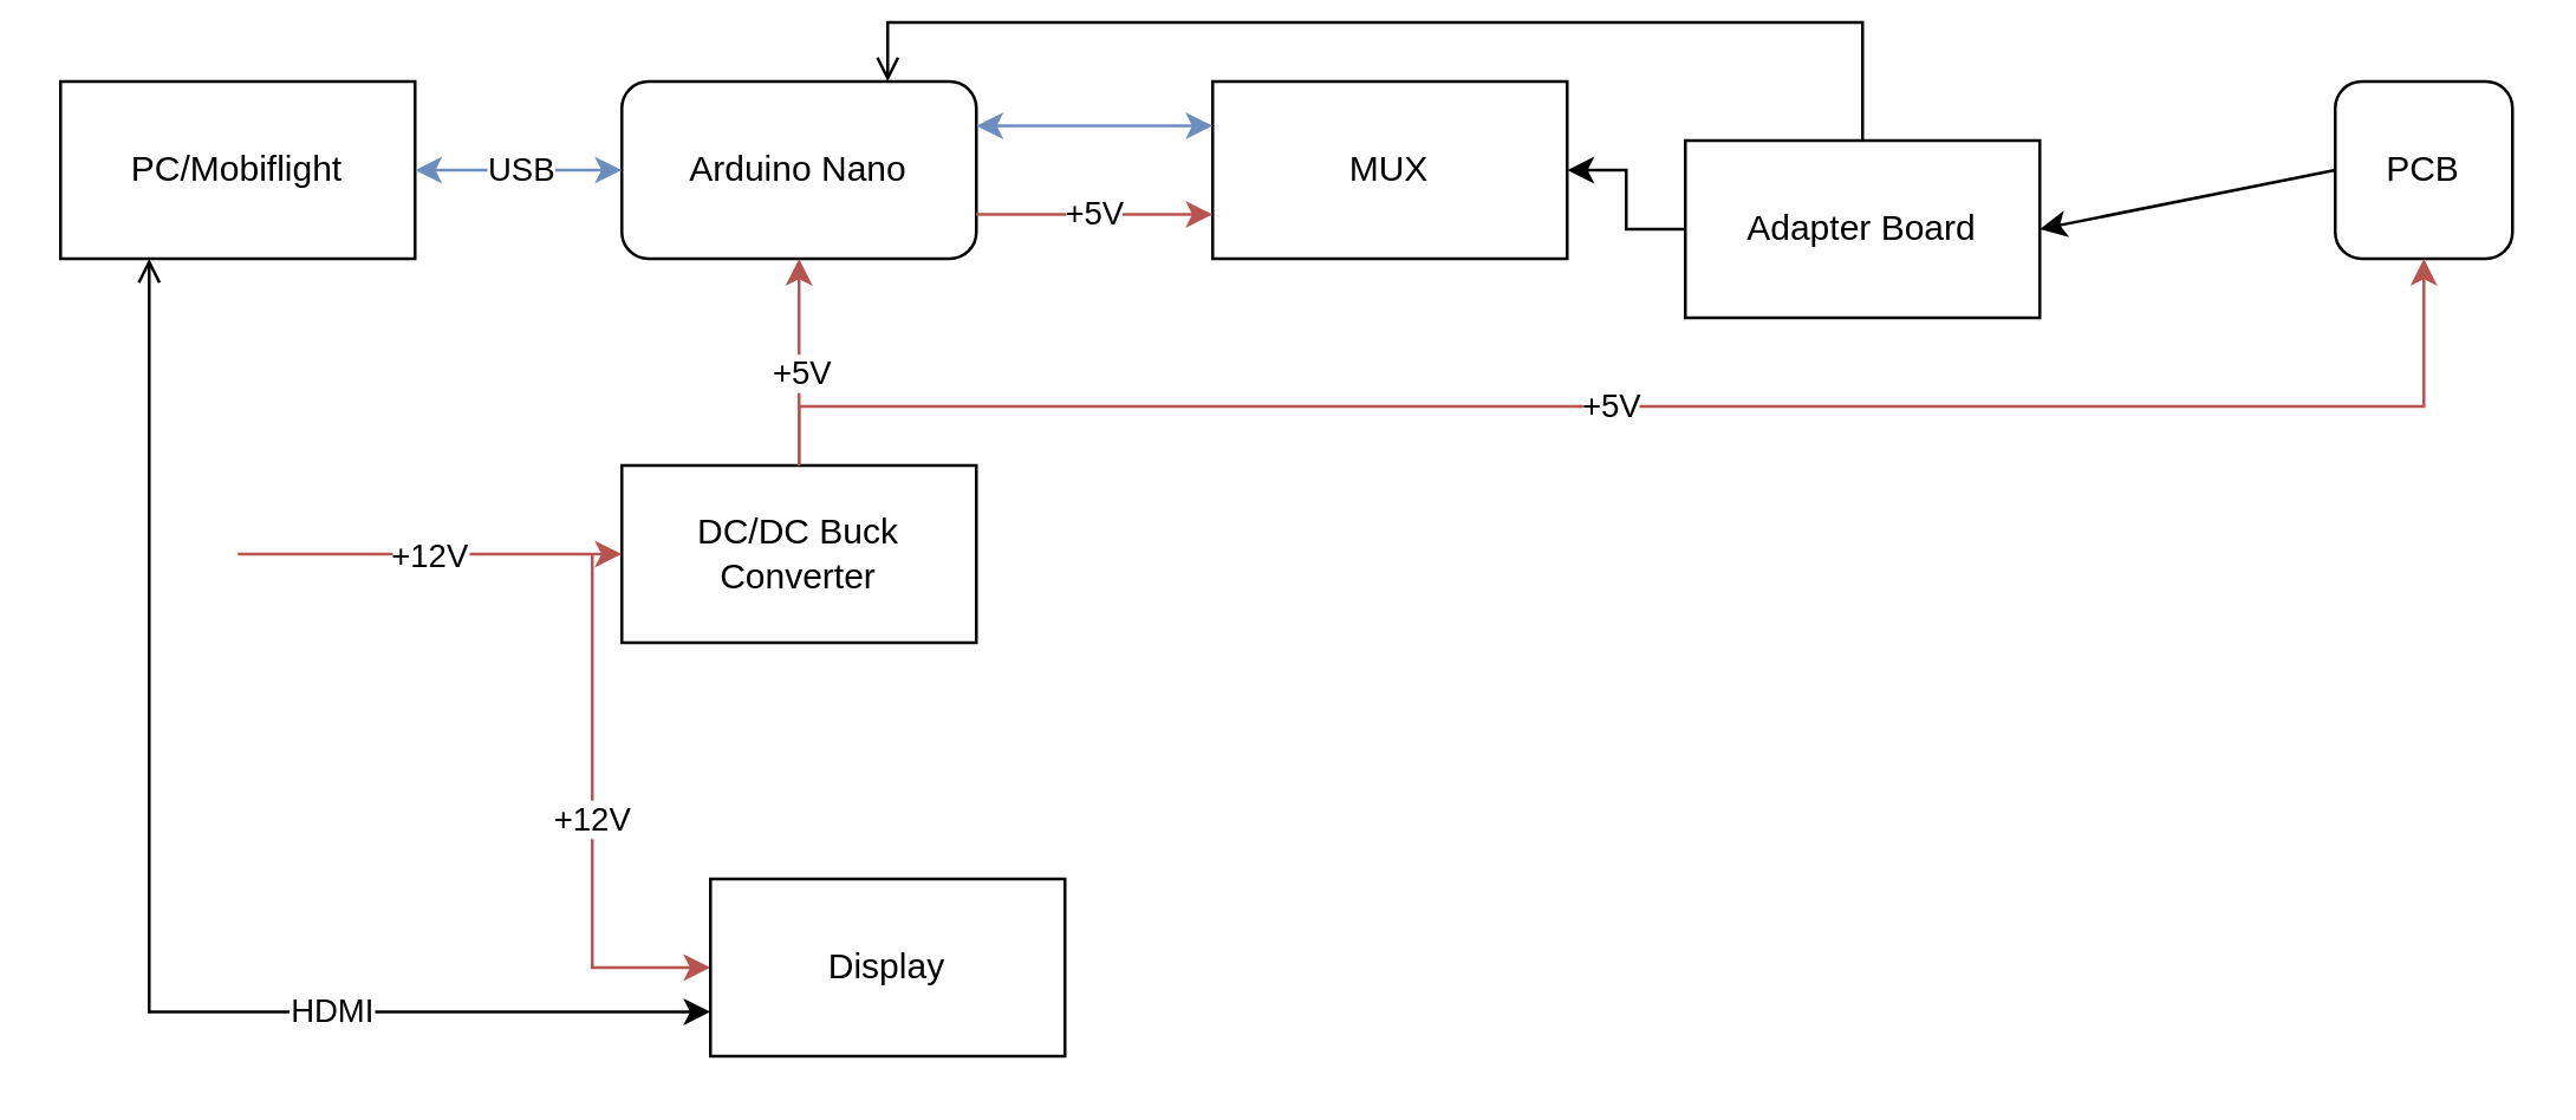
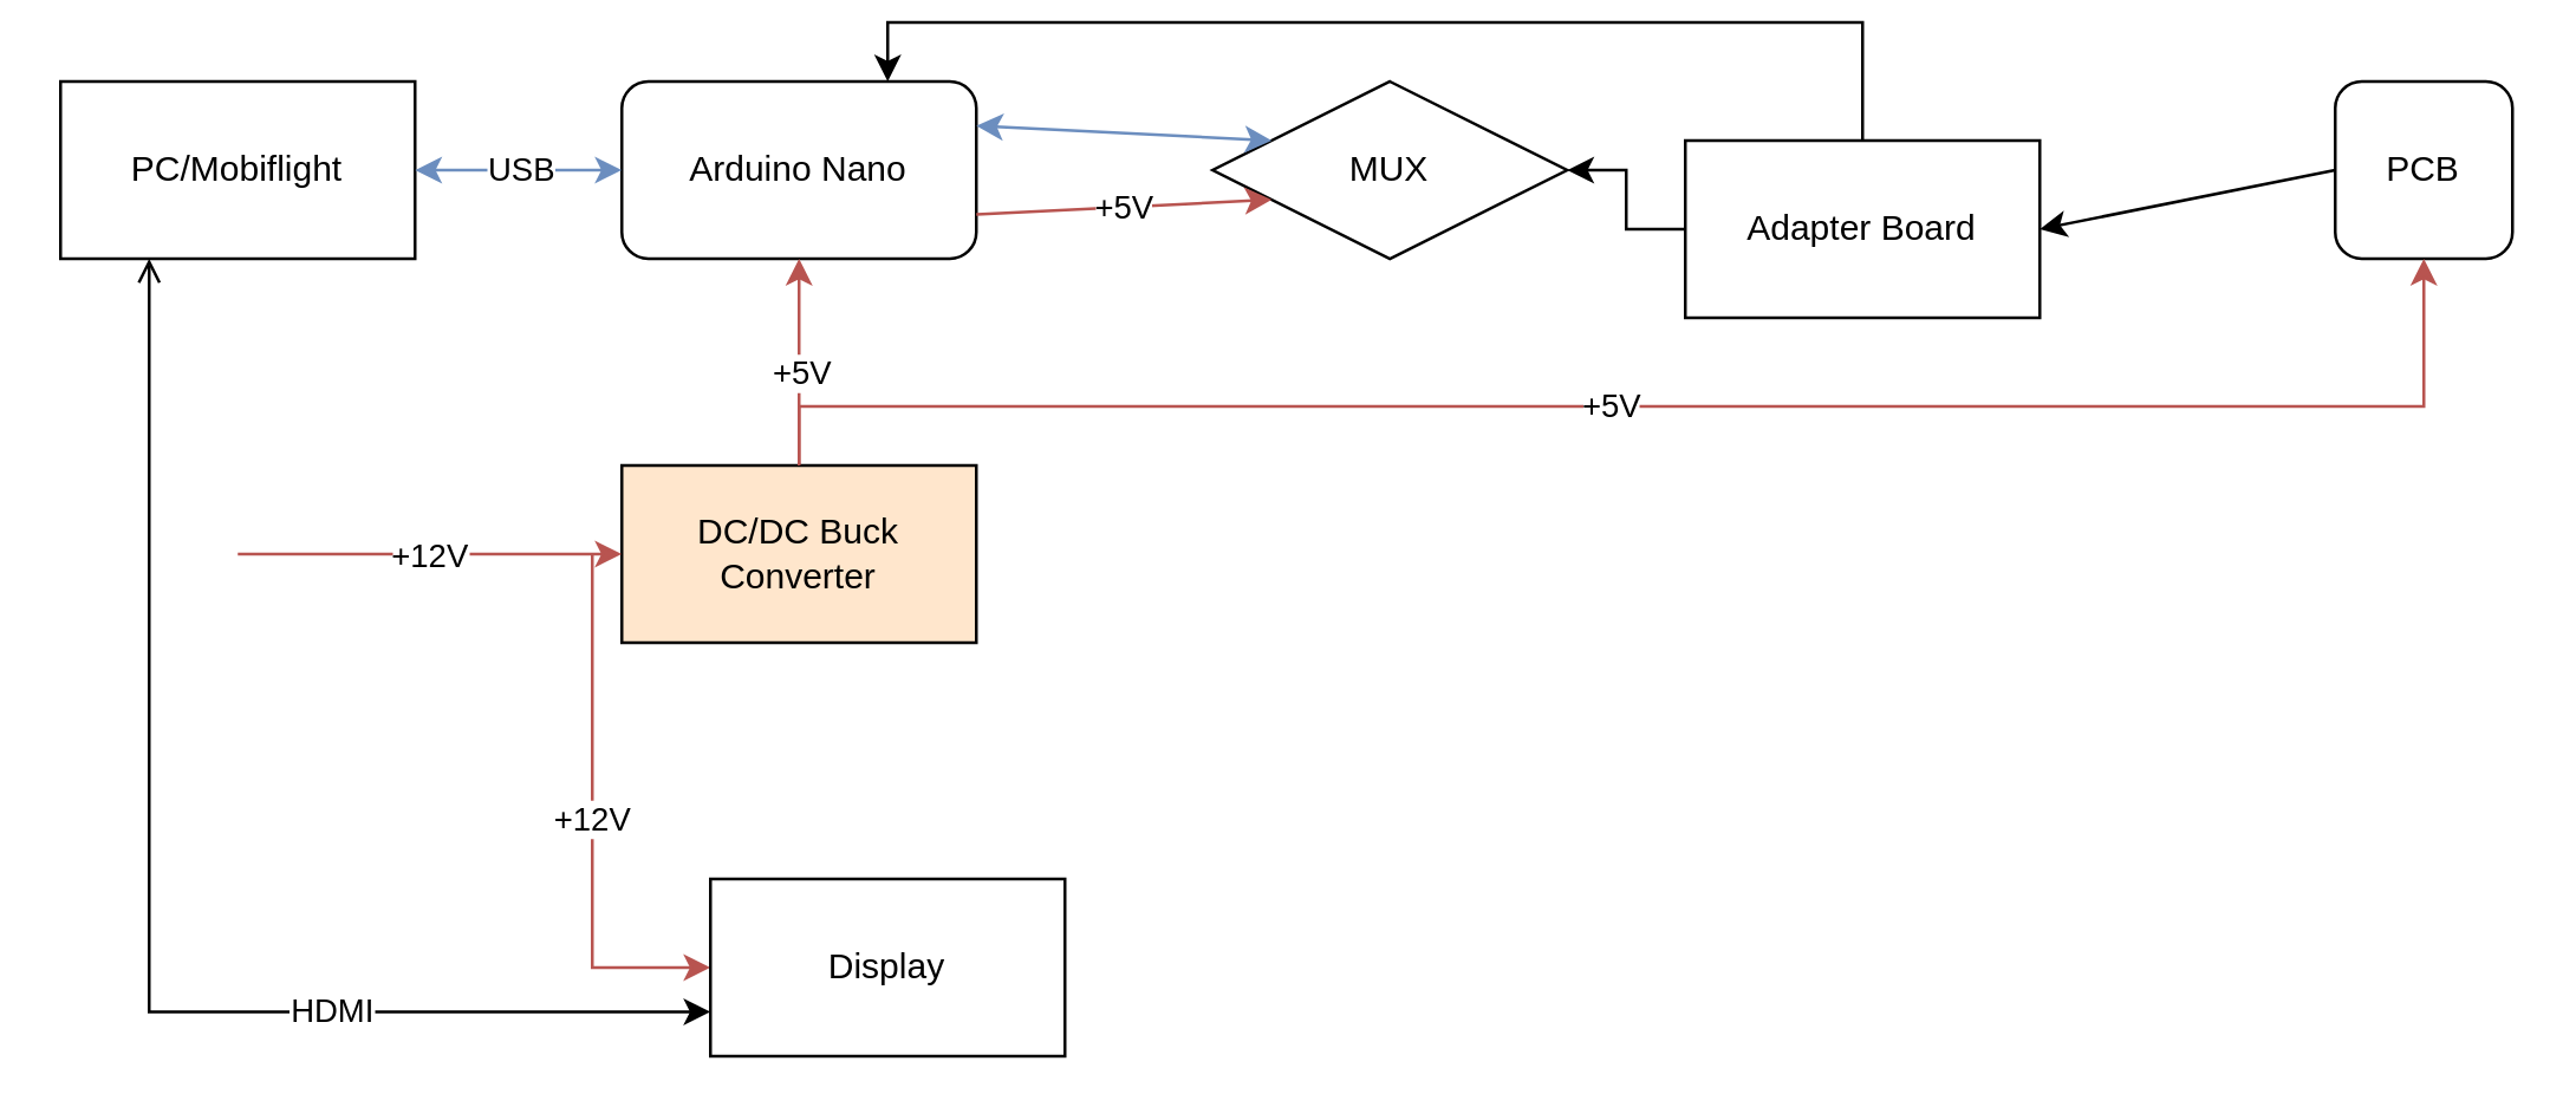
  <mxCell id="0" />
  <mxCell id="1" parent="0" />
  <mxCell id="2" value="Arduino Nano" style="whiteSpace=wrap;html=1;rounded=1;" parent="1" vertex="1"><mxGeometry x="210" y="20" width="120" height="60" as="geometry" /></mxCell>
  <mxCell id="3" value="PC/Mobiflight" style="rounded=0;whiteSpace=wrap;html=1;" parent="1" vertex="1"><mxGeometry x="20" y="20" width="120" height="60" as="geometry" /></mxCell>
- <mxCell id="4" value="MUX" style="rounded=0;whiteSpace=wrap;html=1;" parent="1" vertex="1"><mxGeometry x="410" y="20" width="120" height="60" as="geometry" /></mxCell>
+ <mxCell id="4" value="MUX" style="rhombus;whiteSpace=wrap;html=1;" parent="1" vertex="1"><mxGeometry x="410" y="20" width="120" height="60" as="geometry" /></mxCell>
  <mxCell id="5" value="PCB" style="whiteSpace=wrap;html=1;rounded=1;" parent="1" vertex="1"><mxGeometry x="790" y="20" width="60" height="60" as="geometry" /></mxCell>
  <mxCell id="6" value="" style="endArrow=classic;startArrow=classic;html=1;rounded=0;exitX=1;exitY=0.5;exitDx=0;exitDy=0;entryX=0;entryY=0.5;entryDx=0;entryDy=0;fillColor=#dae8fc;strokeColor=#6c8ebf;" parent="1" source="3" target="2" edge="1"><mxGeometry width="50" height="50" relative="1" as="geometry"><mxPoint x="250" y="60" as="sourcePoint" /><mxPoint x="300" y="10" as="targetPoint" /></mxGeometry></mxCell>
  <mxCell id="7" value="USB" style="edgeLabel;html=1;align=center;verticalAlign=middle;resizable=0;points=[];" parent="6" vertex="1" connectable="0"><mxGeometry x="0.004" y="1" relative="1" as="geometry"><mxPoint as="offset" /></mxGeometry></mxCell>
  <mxCell id="8" value="" style="endArrow=classic;startArrow=classic;html=1;rounded=0;exitX=1;exitY=0.25;exitDx=0;exitDy=0;entryX=0;entryY=0.25;entryDx=0;entryDy=0;fillColor=#dae8fc;strokeColor=#6c8ebf;" parent="1" source="2" target="4" edge="1"><mxGeometry width="50" height="50" relative="1" as="geometry"><mxPoint x="370" y="49.47" as="sourcePoint" /><mxPoint x="460" y="49.47" as="targetPoint" /></mxGeometry></mxCell>
  <mxCell id="9" value="" style="endArrow=classic;html=1;rounded=0;exitX=0;exitY=0.5;exitDx=0;exitDy=0;entryX=1;entryY=0.5;entryDx=0;entryDy=0;" parent="1" source="5" target="24" edge="1"><mxGeometry width="50" height="50" relative="1" as="geometry"><mxPoint x="530" y="60" as="sourcePoint" /><mxPoint x="660" y="50" as="targetPoint" /></mxGeometry></mxCell>
  <mxCell id="10" style="edgeStyle=orthogonalEdgeStyle;rounded=0;orthogonalLoop=1;jettySize=auto;html=1;exitX=0.5;exitY=0;exitDx=0;exitDy=0;entryX=0.5;entryY=1;entryDx=0;entryDy=0;fillColor=#f8cecc;strokeColor=#b85450;" parent="1" source="12" target="5" edge="1"><mxGeometry relative="1" as="geometry"><Array as="points"><mxPoint x="270" y="130" /><mxPoint x="820" y="130" /></Array></mxGeometry></mxCell>
  <mxCell id="11" value="+5V" style="edgeLabel;html=1;align=center;verticalAlign=middle;resizable=0;points=[];" parent="10" vertex="1" connectable="0"><mxGeometry x="-0.051" y="1" relative="1" as="geometry"><mxPoint as="offset" /></mxGeometry></mxCell>
- <mxCell id="12" value="DC/DC Buck Converter" style="rounded=0;whiteSpace=wrap;html=1;" parent="1" vertex="1"><mxGeometry x="210" y="150" width="120" height="60" as="geometry" /></mxCell>
+ <mxCell id="12" value="DC/DC Buck Converter" style="rounded=0;whiteSpace=wrap;html=1;fillColor=#ffe6cc;" parent="1" vertex="1"><mxGeometry x="210" y="150" width="120" height="60" as="geometry" /></mxCell>
  <mxCell id="13" value="" style="endArrow=classic;html=1;rounded=0;entryX=0;entryY=0.5;entryDx=0;entryDy=0;fillColor=#f8cecc;strokeColor=#b85450;" parent="1" target="12" edge="1"><mxGeometry width="50" height="50" relative="1" as="geometry"><mxPoint x="80" y="180" as="sourcePoint" /><mxPoint x="220" y="150" as="targetPoint" /></mxGeometry></mxCell>
  <mxCell id="14" value="+12V" style="edgeLabel;html=1;align=center;verticalAlign=middle;resizable=0;points=[];" parent="13" vertex="1" connectable="0"><mxGeometry x="-0.009" relative="1" as="geometry"><mxPoint as="offset" /></mxGeometry></mxCell>
  <mxCell id="15" value="" style="endArrow=classic;html=1;rounded=0;entryX=0.5;entryY=1;entryDx=0;entryDy=0;exitX=0.5;exitY=0;exitDx=0;exitDy=0;fillColor=#f8cecc;strokeColor=#b85450;" parent="1" source="12" target="2" edge="1"><mxGeometry width="50" height="50" relative="1" as="geometry"><mxPoint x="340" y="200" as="sourcePoint" /><mxPoint x="390" y="150" as="targetPoint" /></mxGeometry></mxCell>
  <mxCell id="16" value="+5V" style="edgeLabel;html=1;align=center;verticalAlign=middle;resizable=0;points=[];" parent="15" vertex="1" connectable="0"><mxGeometry x="-0.08" relative="1" as="geometry"><mxPoint as="offset" /></mxGeometry></mxCell>
  <mxCell id="17" value="+5V" style="endArrow=classic;html=1;rounded=0;entryX=0;entryY=0.75;entryDx=0;entryDy=0;exitX=1;exitY=0.75;exitDx=0;exitDy=0;fillColor=#f8cecc;strokeColor=#b85450;" parent="1" source="2" target="4" edge="1"><mxGeometry width="50" height="50" relative="1" as="geometry"><mxPoint x="350" y="120" as="sourcePoint" /><mxPoint x="400" y="70" as="targetPoint" /></mxGeometry></mxCell>
  <mxCell id="18" value="+12V" style="endArrow=classic;html=1;rounded=0;fillColor=#f8cecc;strokeColor=#b85450;entryX=0;entryY=0.5;entryDx=0;entryDy=0;" parent="1" target="21" edge="1"><mxGeometry width="50" height="50" relative="1" as="geometry"><mxPoint x="200" y="180" as="sourcePoint" /><mxPoint x="230" y="320" as="targetPoint" /><Array as="points"><mxPoint x="200" y="220" /><mxPoint x="200" y="240" /><mxPoint x="200" y="320" /></Array></mxGeometry></mxCell>
  <mxCell id="19" style="edgeStyle=orthogonalEdgeStyle;rounded=0;orthogonalLoop=1;jettySize=auto;html=1;exitX=0;exitY=0.75;exitDx=0;exitDy=0;entryX=0.25;entryY=1;entryDx=0;entryDy=0;startArrow=classic;startFill=1;endArrow=open;" parent="1" source="21" target="3" edge="1"><mxGeometry relative="1" as="geometry" /></mxCell>
  <mxCell id="20" value="HDMI" style="edgeLabel;html=1;align=center;verticalAlign=middle;resizable=0;points=[];" parent="19" vertex="1" connectable="0"><mxGeometry x="-0.419" y="-1" relative="1" as="geometry"><mxPoint as="offset" /></mxGeometry></mxCell>
  <mxCell id="21" value="Display" style="rounded=0;whiteSpace=wrap;html=1;" parent="1" vertex="1"><mxGeometry x="240" y="290" width="120" height="60" as="geometry" /></mxCell>
  <mxCell id="22" style="edgeStyle=orthogonalEdgeStyle;rounded=0;orthogonalLoop=1;jettySize=auto;html=1;exitX=0;exitY=0.5;exitDx=0;exitDy=0;entryX=1;entryY=0.5;entryDx=0;entryDy=0;" parent="1" source="24" target="4" edge="1"><mxGeometry relative="1" as="geometry" /></mxCell>
- <mxCell id="23" style="edgeStyle=orthogonalEdgeStyle;rounded=0;orthogonalLoop=1;jettySize=auto;html=1;exitX=0.5;exitY=0;exitDx=0;exitDy=0;entryX=0.75;entryY=0;entryDx=0;entryDy=0;endArrow=open;" parent="1" source="24" target="2" edge="1"><mxGeometry relative="1" as="geometry"><mxPoint x="659.769" y="-40" as="targetPoint" /></mxGeometry></mxCell>
+ <mxCell id="23" style="edgeStyle=orthogonalEdgeStyle;rounded=0;orthogonalLoop=1;jettySize=auto;html=1;exitX=0.5;exitY=0;exitDx=0;exitDy=0;entryX=0.75;entryY=0;entryDx=0;entryDy=0;" parent="1" source="24" target="2" edge="1"><mxGeometry relative="1" as="geometry"><mxPoint x="659.769" y="-40" as="targetPoint" /></mxGeometry></mxCell>
  <mxCell id="24" value="Adapter Board" style="rounded=0;whiteSpace=wrap;html=1;" parent="1" vertex="1"><mxGeometry x="570" y="40" width="120" height="60" as="geometry" /></mxCell>
